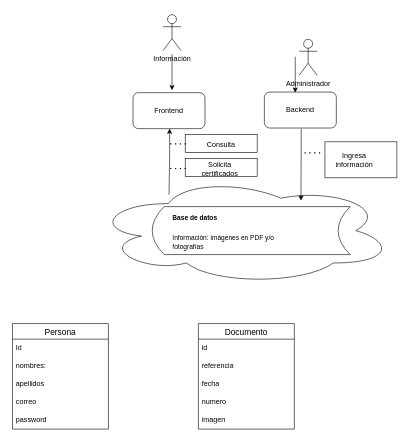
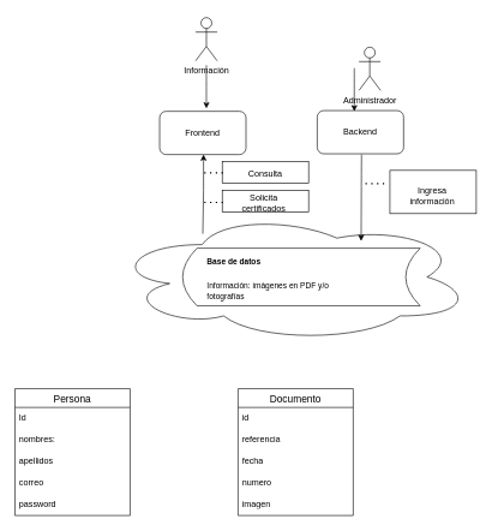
  <mxCell id="0" />
  <mxCell id="1" parent="0" />
  <mxCell id="2" value="" style="group" parent="1" vertex="1" connectable="0"><mxGeometry y="20" width="531" height="424" as="geometry" x="130" /></mxCell>
  <mxCell id="3" value="" style="group" parent="2" vertex="1" connectable="0"><mxGeometry y="284" width="430" height="140" as="geometry" /></mxCell>
  <mxCell id="4" value="" style="group" parent="3" vertex="1" connectable="0"><mxGeometry x="-70" y="-40" width="500" height="180" as="geometry" /></mxCell>
  <mxCell id="5" value="" style="ellipse;shape=cloud;whiteSpace=wrap;html=1;" parent="4" vertex="1"><mxGeometry x="95" y="30" width="500" height="180" as="geometry" /></mxCell>
  <mxCell id="6" value="" style="shape=dataStorage;whiteSpace=wrap;html=1;fixedSize=1;" parent="4" vertex="1"><mxGeometry x="193" y="80" width="330" height="80" as="geometry" /></mxCell>
  <mxCell id="7" value="&lt;h1&gt;&lt;font style=&quot;font-size: 11px;&quot;&gt;&lt;span style=&quot;background-color: initial;&quot;&gt;Base de datos&lt;/span&gt;&lt;br&gt;&lt;/font&gt;&lt;/h1&gt;&lt;div&gt;&lt;font style=&quot;font-size: 11px;&quot;&gt;Información: imágenes en PDF y/o fotografías&lt;/font&gt;&lt;/div&gt;" style="text;html=1;strokeColor=none;fillColor=none;spacing=5;spacingTop=-20;whiteSpace=wrap;overflow=hidden;rounded=0;" parent="4" vertex="1"><mxGeometry x="222" y="75" width="180" height="85" as="geometry" /></mxCell>
  <mxCell id="8" value="" style="group" parent="2" vertex="1" connectable="0"><mxGeometry x="91" width="440" height="314" as="geometry" /></mxCell>
  <mxCell id="9" value="Información" style="shape=umlActor;verticalLabelPosition=bottom;verticalAlign=top;html=1;outlineConnect=0;" parent="8" vertex="1"><mxGeometry x="50" y="4" width="30" height="60" as="geometry" /></mxCell>
  <mxCell id="10" value="Administrador" style="shape=umlActor;verticalLabelPosition=bottom;verticalAlign=top;html=1;outlineConnect=0;" parent="8" vertex="1"><mxGeometry x="277" y="45" width="30" height="60" as="geometry" /></mxCell>
  <mxCell id="11" value="Frontend" style="rounded=1;whiteSpace=wrap;html=1;" parent="8" vertex="1"><mxGeometry y="134" width="120" height="60" as="geometry" /></mxCell>
  <mxCell id="12" value="Backend" style="rounded=1;whiteSpace=wrap;html=1;" parent="8" vertex="1"><mxGeometry x="219" y="133" width="120" height="60" as="geometry" /></mxCell>
  <mxCell id="13" value="" style="endArrow=classic;html=1;curved=1;" parent="8" edge="1"><mxGeometry width="50" height="50" relative="1" as="geometry"><mxPoint x="65" y="70" as="sourcePoint" /><mxPoint x="65" y="130" as="targetPoint" /></mxGeometry></mxCell>
  <mxCell id="14" value="" style="endArrow=classic;html=1;curved=1;" parent="8" edge="1"><mxGeometry width="50" height="50" relative="1" as="geometry"><mxPoint x="270.5" y="74" as="sourcePoint" /><mxPoint x="270.5" y="134" as="targetPoint" /></mxGeometry></mxCell>
  <mxCell id="15" value="" style="endArrow=classic;html=1;rounded=0;entryX=0.5;entryY=1;entryDx=0;entryDy=0;" parent="8" edge="1"><mxGeometry width="50" height="50" relative="1" as="geometry"><mxPoint x="60" y="304" as="sourcePoint" /><mxPoint x="61" y="194" as="targetPoint" /><Array as="points"><mxPoint x="61" y="244" /></Array></mxGeometry></mxCell>
  <mxCell id="16" value="" style="endArrow=classic;html=1;curved=1;" parent="8" edge="1"><mxGeometry width="50" height="50" relative="1" as="geometry"><mxPoint x="280.5" y="194" as="sourcePoint" /><mxPoint x="280" y="314" as="targetPoint" /></mxGeometry></mxCell>
  <mxCell id="17" value="" style="group" parent="8" vertex="1" connectable="0"><mxGeometry x="87" y="204" width="120" height="32" as="geometry" /></mxCell>
  <mxCell id="18" value="" style="rounded=0;whiteSpace=wrap;html=1;" parent="17" vertex="1"><mxGeometry width="120" height="30" as="geometry" /></mxCell>
  <mxCell id="19" value="Consulta" style="text;html=1;strokeColor=none;fillColor=none;align=center;verticalAlign=middle;whiteSpace=wrap;rounded=0;" parent="17" vertex="1"><mxGeometry x="30" y="2" width="60" height="30" as="geometry" /></mxCell>
  <mxCell id="20" value="" style="group" parent="8" vertex="1" connectable="0"><mxGeometry x="85" y="244" width="120" height="32" as="geometry" /></mxCell>
  <mxCell id="21" value="" style="rounded=0;whiteSpace=wrap;html=1;" parent="20" vertex="1"><mxGeometry x="2" width="120" height="30" as="geometry" /></mxCell>
  <mxCell id="22" value="Solicita certificados" style="text;html=1;strokeColor=none;fillColor=none;align=center;verticalAlign=middle;whiteSpace=wrap;rounded=0;" parent="20" vertex="1"><mxGeometry x="30" y="2" width="60" height="30" as="geometry" /></mxCell>
  <mxCell id="23" value="" style="endArrow=none;dashed=1;html=1;dashPattern=1 3;strokeWidth=2;rounded=0;" parent="8" edge="1"><mxGeometry width="50" height="50" relative="1" as="geometry"><mxPoint x="62" y="219.5" as="sourcePoint" /><mxPoint x="92" y="219.5" as="targetPoint" /></mxGeometry></mxCell>
  <mxCell id="24" value="" style="endArrow=none;dashed=1;html=1;dashPattern=1 3;strokeWidth=2;rounded=0;" parent="8" edge="1"><mxGeometry width="50" height="50" relative="1" as="geometry"><mxPoint x="62" y="260.5" as="sourcePoint" /><mxPoint x="92" y="260.5" as="targetPoint" /></mxGeometry></mxCell>
  <mxCell id="25" value="" style="rounded=0;whiteSpace=wrap;html=1;" parent="8" vertex="1"><mxGeometry x="320" y="216" width="120" height="60" as="geometry" /></mxCell>
- <mxCell id="26" value="Ingresa información" style="text;html=1;strokeColor=none;fillColor=none;align=center;verticalAlign=middle;whiteSpace=wrap;rounded=0;" parent="8" vertex="1"><mxGeometry x="339" y="231" width="60" height="30" as="geometry" /></mxCell>
+ <mxCell id="26" value="Ingresa información" style="text;html=1;strokeColor=none;fillColor=none;align=center;verticalAlign=middle;whiteSpace=wrap;rounded=0;" parent="8" vertex="1"><mxGeometry x="349" y="236" width="60" height="30" as="geometry" /></mxCell>
  <mxCell id="27" value="" style="endArrow=none;dashed=1;html=1;dashPattern=1 3;strokeWidth=2;rounded=0;" parent="8" edge="1"><mxGeometry width="50" height="50" relative="1" as="geometry"><mxPoint x="286" y="234.5" as="sourcePoint" /><mxPoint x="316" y="234.5" as="targetPoint" /></mxGeometry></mxCell>
  <mxCell id="28" value="Documento" style="swimlane;fontStyle=0;childLayout=stackLayout;horizontal=1;startSize=26;horizontalStack=0;resizeParent=1;resizeParentMax=0;resizeLast=0;collapsible=1;marginBottom=0;align=center;fontSize=14;" vertex="1" parent="1"><mxGeometry x="330" y="539" width="160" height="176" as="geometry" /></mxCell>
  <mxCell id="29" value="id" style="text;strokeColor=none;fillColor=none;spacingLeft=4;spacingRight=4;overflow=hidden;rotatable=0;points=[[0,0.5],[1,0.5]];portConstraint=eastwest;fontSize=12;whiteSpace=wrap;html=1;" vertex="1" parent="28"><mxGeometry y="26" width="160" height="30" as="geometry" /></mxCell>
  <mxCell id="30" value="referencia" style="text;strokeColor=none;fillColor=none;spacingLeft=4;spacingRight=4;overflow=hidden;rotatable=0;points=[[0,0.5],[1,0.5]];portConstraint=eastwest;fontSize=12;whiteSpace=wrap;html=1;" vertex="1" parent="28"><mxGeometry y="56" width="160" height="30" as="geometry" /></mxCell>
  <mxCell id="31" value="fecha" style="text;strokeColor=none;fillColor=none;spacingLeft=4;spacingRight=4;overflow=hidden;rotatable=0;points=[[0,0.5],[1,0.5]];portConstraint=eastwest;fontSize=12;whiteSpace=wrap;html=1;" vertex="1" parent="28"><mxGeometry y="86" width="160" height="30" as="geometry" /></mxCell>
  <mxCell id="32" value="numero" style="text;strokeColor=none;fillColor=none;spacingLeft=4;spacingRight=4;overflow=hidden;rotatable=0;points=[[0,0.5],[1,0.5]];portConstraint=eastwest;fontSize=12;whiteSpace=wrap;html=1;" vertex="1" parent="28"><mxGeometry y="116" width="160" height="30" as="geometry" /></mxCell>
  <mxCell id="33" value="imagen" style="text;strokeColor=none;fillColor=none;spacingLeft=4;spacingRight=4;overflow=hidden;rotatable=0;points=[[0,0.5],[1,0.5]];portConstraint=eastwest;fontSize=12;whiteSpace=wrap;html=1;" vertex="1" parent="28"><mxGeometry y="146" width="160" height="30" as="geometry" /></mxCell>
  <mxCell id="34" value="Persona" style="swimlane;fontStyle=0;childLayout=stackLayout;horizontal=1;startSize=26;horizontalStack=0;resizeParent=1;resizeParentMax=0;resizeLast=0;collapsible=1;marginBottom=0;align=center;fontSize=14;" vertex="1" parent="1"><mxGeometry x="20" y="539" width="160" height="176" as="geometry" /></mxCell>
  <mxCell id="35" value="Id" style="text;strokeColor=none;fillColor=none;spacingLeft=4;spacingRight=4;overflow=hidden;rotatable=0;points=[[0,0.5],[1,0.5]];portConstraint=eastwest;fontSize=12;whiteSpace=wrap;html=1;" vertex="1" parent="34"><mxGeometry y="26" width="160" height="30" as="geometry" /></mxCell>
  <mxCell id="36" value="nombres:" style="text;strokeColor=none;fillColor=none;spacingLeft=4;spacingRight=4;overflow=hidden;rotatable=0;points=[[0,0.5],[1,0.5]];portConstraint=eastwest;fontSize=12;whiteSpace=wrap;html=1;" vertex="1" parent="34"><mxGeometry y="56" width="160" height="30" as="geometry" /></mxCell>
  <mxCell id="37" value="apellidos" style="text;strokeColor=none;fillColor=none;spacingLeft=4;spacingRight=4;overflow=hidden;rotatable=0;points=[[0,0.5],[1,0.5]];portConstraint=eastwest;fontSize=12;whiteSpace=wrap;html=1;" vertex="1" parent="34"><mxGeometry y="86" width="160" height="30" as="geometry" /></mxCell>
  <mxCell id="38" value="correo" style="text;strokeColor=none;fillColor=none;spacingLeft=4;spacingRight=4;overflow=hidden;rotatable=0;points=[[0,0.5],[1,0.5]];portConstraint=eastwest;fontSize=12;whiteSpace=wrap;html=1;" vertex="1" parent="34"><mxGeometry y="116" width="160" height="30" as="geometry" /></mxCell>
  <mxCell id="39" value="password" style="text;strokeColor=none;fillColor=none;spacingLeft=4;spacingRight=4;overflow=hidden;rotatable=0;points=[[0,0.5],[1,0.5]];portConstraint=eastwest;fontSize=12;whiteSpace=wrap;html=1;" vertex="1" parent="34"><mxGeometry y="146" width="160" height="30" as="geometry" /></mxCell>
